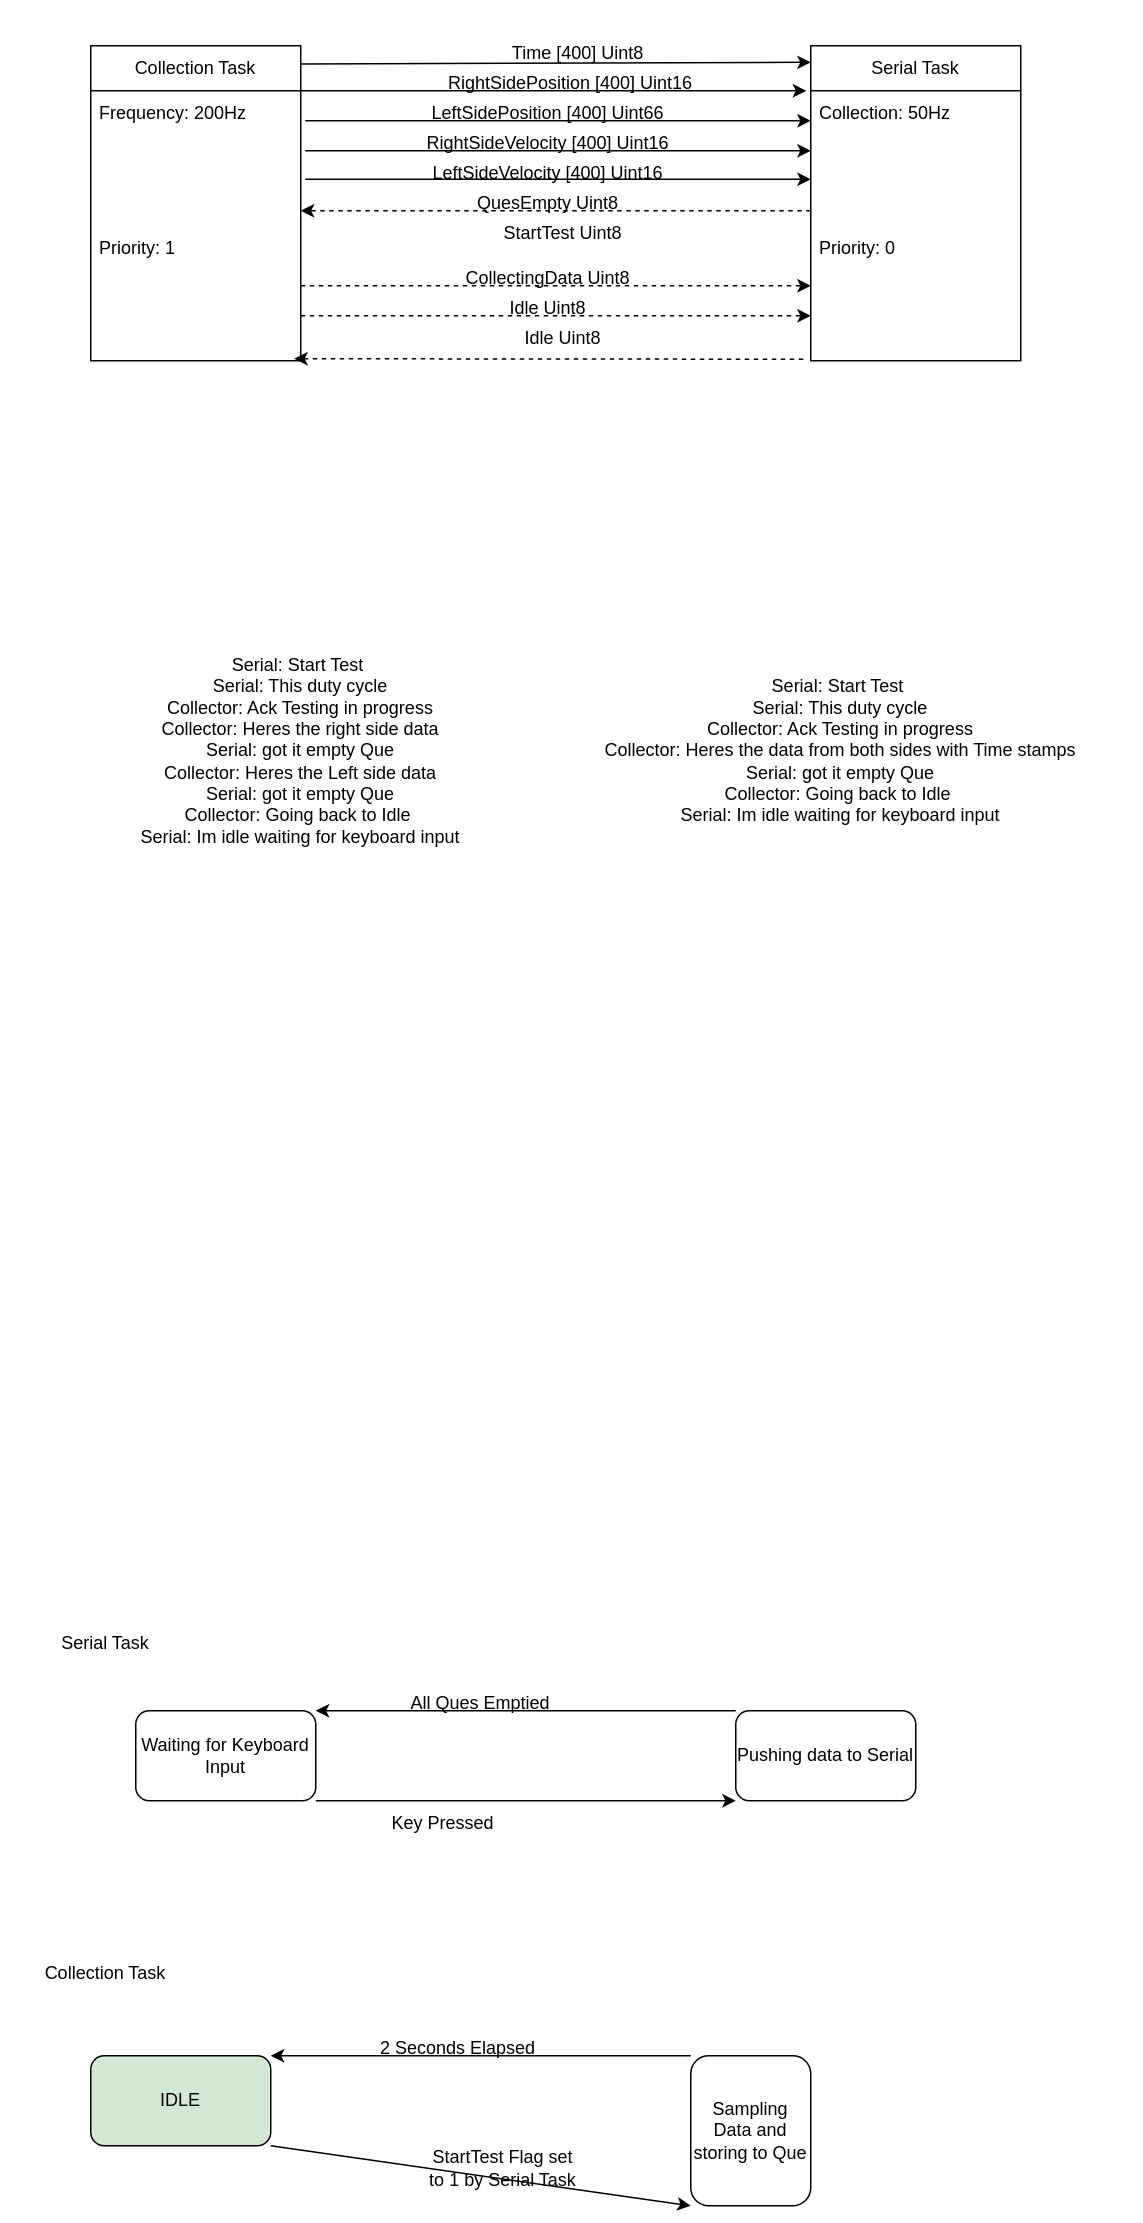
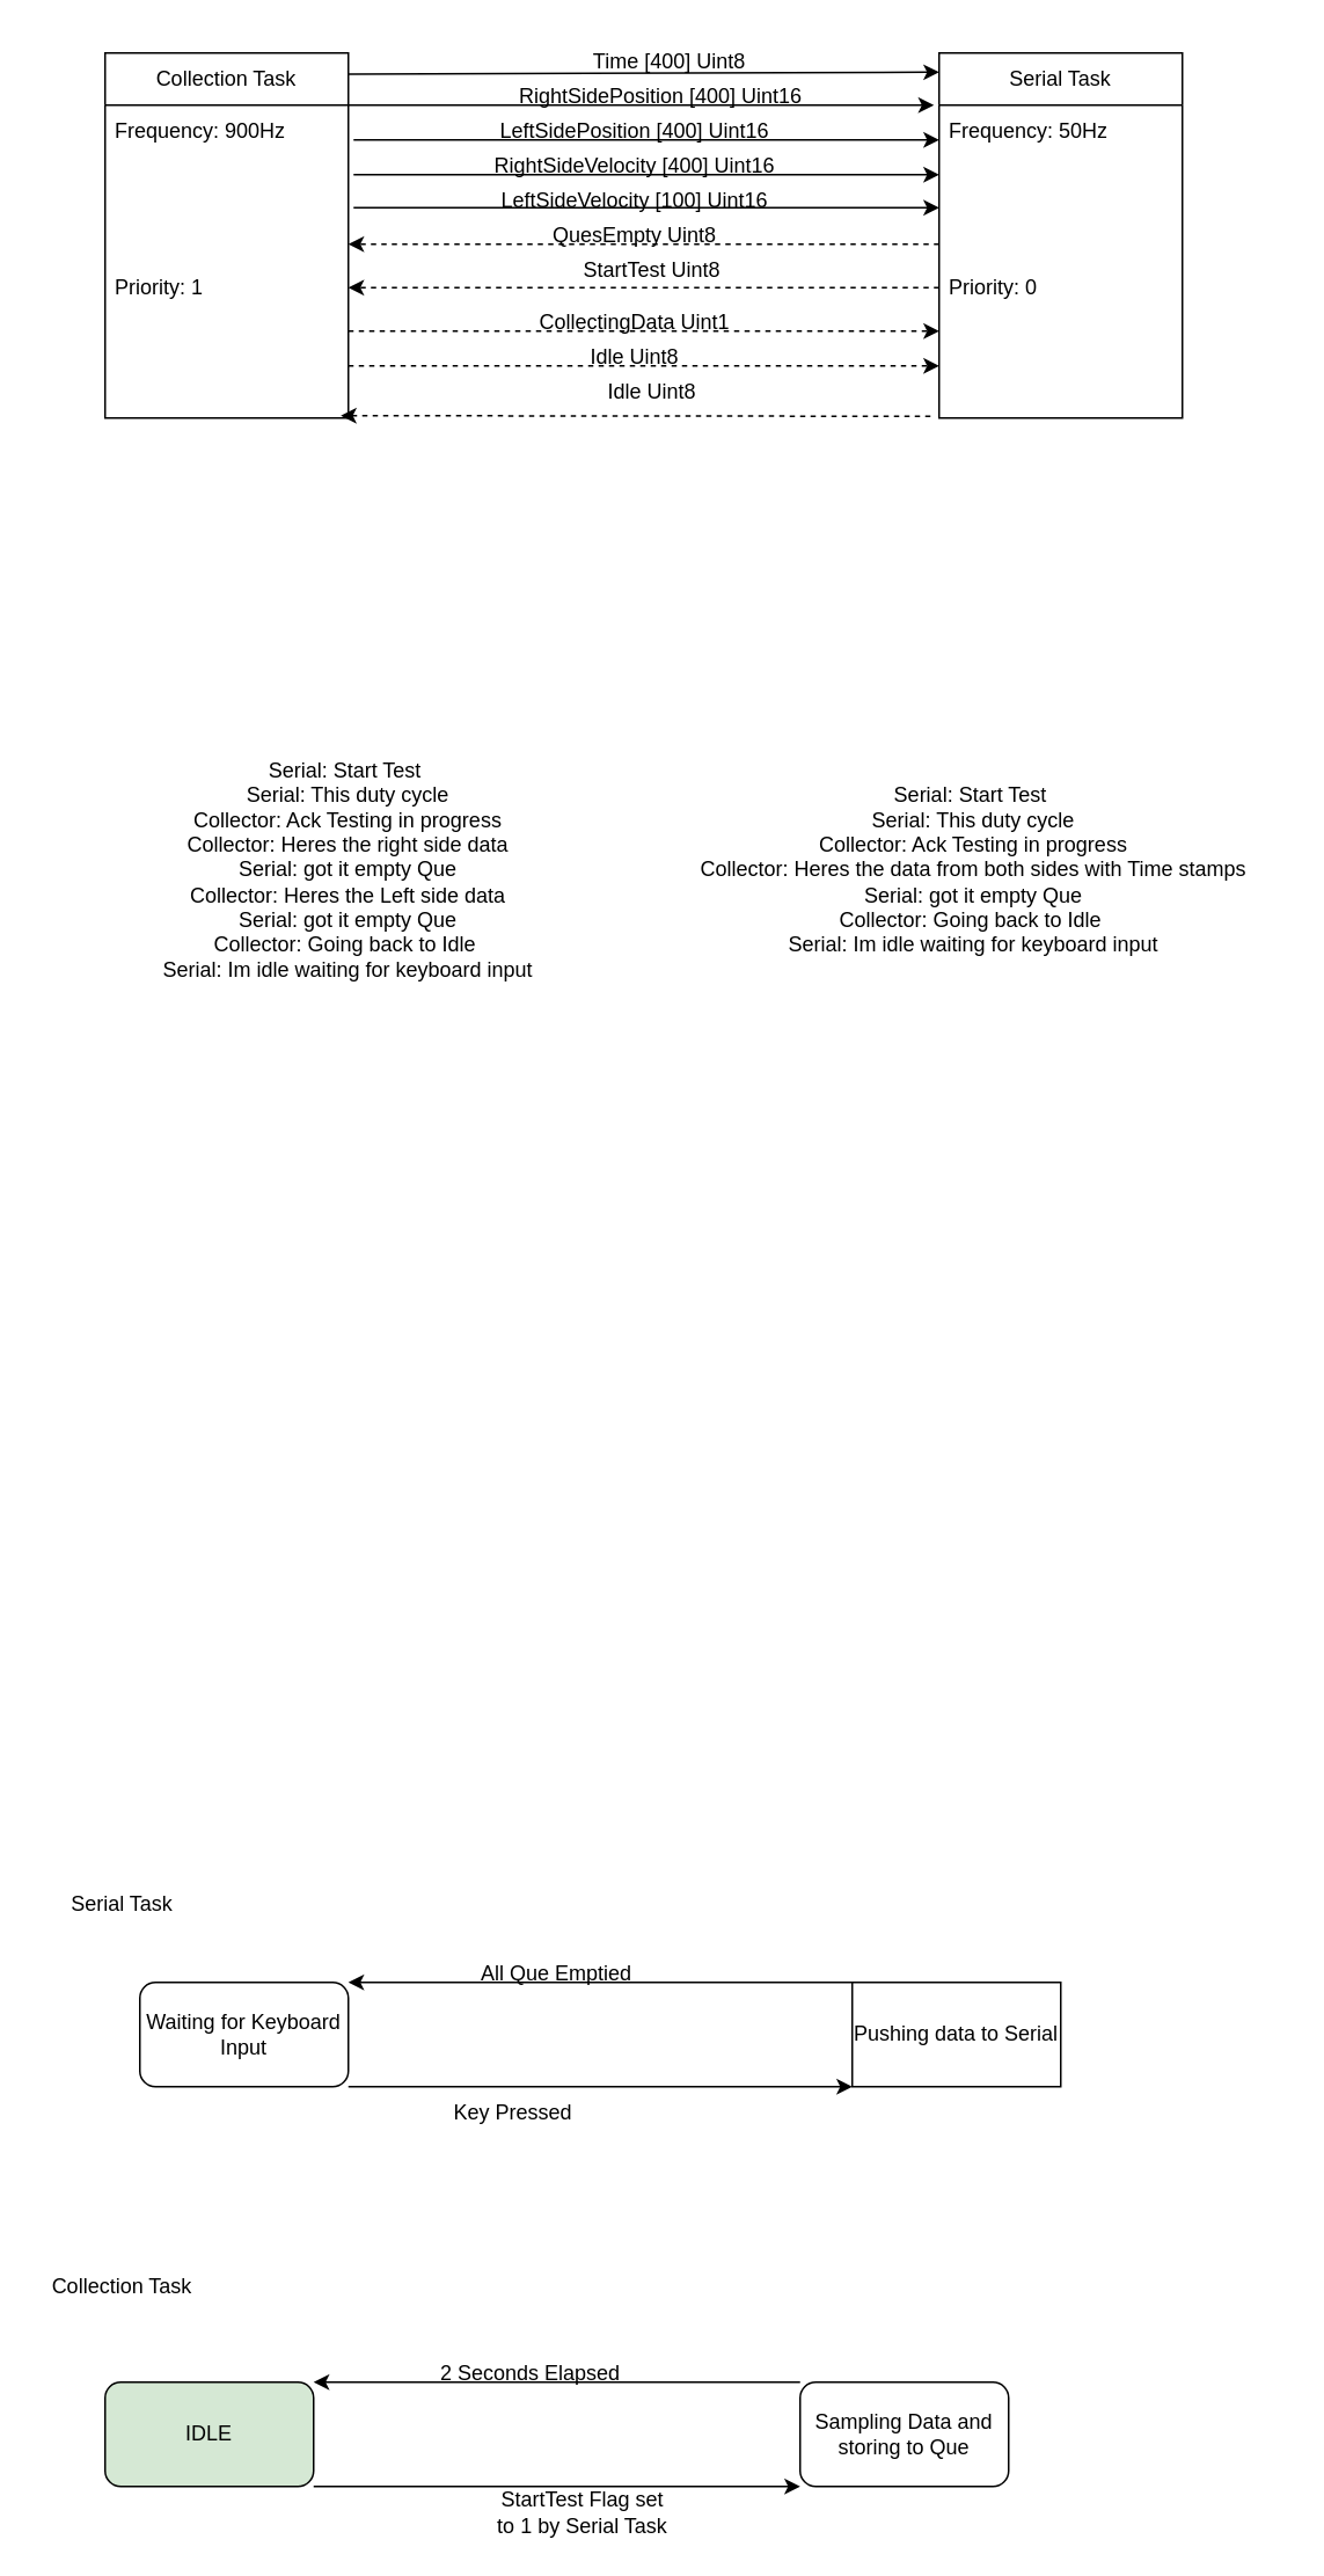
  <mxCell id="0" />
  <mxCell id="1" parent="0" />
  <mxCell id="2" value="Collection Task" style="swimlane;fontStyle=0;childLayout=stackLayout;horizontal=1;startSize=30;horizontalStack=0;resizeParent=1;resizeParentMax=0;resizeLast=0;collapsible=1;marginBottom=0;whiteSpace=wrap;html=1;" vertex="1" parent="1"><mxGeometry x="60" y="30" width="140" height="210" as="geometry" /></mxCell>
- <mxCell id="3" value="Frequency: 200Hz&amp;nbsp;" style="text;strokeColor=none;fillColor=none;align=left;verticalAlign=middle;spacingLeft=4;spacingRight=4;overflow=hidden;points=[[0,0.5],[1,0.5]];portConstraint=eastwest;rotatable=0;whiteSpace=wrap;html=1;" vertex="1" parent="2"><mxGeometry y="30" width="140" height="30" as="geometry" /></mxCell>
+ <mxCell id="3" value="Frequency: 900Hz&amp;nbsp;" style="text;strokeColor=none;fillColor=none;align=left;verticalAlign=middle;spacingLeft=4;spacingRight=4;overflow=hidden;points=[[0,0.5],[1,0.5]];portConstraint=eastwest;rotatable=0;whiteSpace=wrap;html=1;" vertex="1" parent="2"><mxGeometry y="30" width="140" height="30" as="geometry" /></mxCell>
  <mxCell id="4" value="Priority: 1" style="text;strokeColor=none;fillColor=none;align=left;verticalAlign=middle;spacingLeft=4;spacingRight=4;overflow=hidden;points=[[0,0.5],[1,0.5]];portConstraint=eastwest;rotatable=0;whiteSpace=wrap;html=1;" vertex="1" parent="2"><mxGeometry y="60" width="140" height="150" as="geometry" /></mxCell>
  <mxCell id="5" value="Serial Task" style="swimlane;fontStyle=0;childLayout=stackLayout;horizontal=1;startSize=30;horizontalStack=0;resizeParent=1;resizeParentMax=0;resizeLast=0;collapsible=1;marginBottom=0;whiteSpace=wrap;html=1;" vertex="1" parent="1"><mxGeometry x="540" y="30" width="140" height="210" as="geometry" /></mxCell>
- <mxCell id="6" value="Collection: 50Hz&amp;nbsp;" style="text;strokeColor=none;fillColor=none;align=left;verticalAlign=middle;spacingLeft=4;spacingRight=4;overflow=hidden;points=[[0,0.5],[1,0.5]];portConstraint=eastwest;rotatable=0;whiteSpace=wrap;html=1;" vertex="1" parent="5"><mxGeometry y="30" width="140" height="30" as="geometry" /></mxCell>
+ <mxCell id="6" value="Frequency: 50Hz&amp;nbsp;" style="text;strokeColor=none;fillColor=none;align=left;verticalAlign=middle;spacingLeft=4;spacingRight=4;overflow=hidden;points=[[0,0.5],[1,0.5]];portConstraint=eastwest;rotatable=0;whiteSpace=wrap;html=1;" vertex="1" parent="5"><mxGeometry y="30" width="140" height="30" as="geometry" /></mxCell>
  <mxCell id="7" value="Priority: 0" style="text;strokeColor=none;fillColor=none;align=left;verticalAlign=middle;spacingLeft=4;spacingRight=4;overflow=hidden;points=[[0,0.5],[1,0.5]];portConstraint=eastwest;rotatable=0;whiteSpace=wrap;html=1;" vertex="1" parent="5"><mxGeometry y="60" width="140" height="150" as="geometry" /></mxCell>
  <mxCell id="8" value="&lt;div&gt;&lt;br&gt;&lt;/div&gt;Serial: Start Test&amp;nbsp;&lt;div&gt;Serial: This duty cycle&lt;br&gt;&lt;div&gt;Collector: Ack Testing in progress&lt;/div&gt;&lt;div&gt;Collector: Heres the right side data&lt;br&gt;Serial: got it empty Que&lt;br&gt;Collector: Heres the Left side data&lt;br&gt;Serial: got it empty Que&lt;br&gt;Collector: Going back to Idle&amp;nbsp;&lt;br&gt;Serial: Im idle waiting for keyboard input&lt;/div&gt;&lt;div&gt;&lt;br&gt;&lt;/div&gt;&lt;/div&gt;" style="text;html=1;align=center;verticalAlign=middle;whiteSpace=wrap;rounded=0;" vertex="1" parent="1"><mxGeometry x="20" y="410" width="360" height="180" as="geometry" /></mxCell>
  <mxCell id="9" value="&lt;div&gt;&lt;br&gt;&lt;/div&gt;Serial: Start Test&amp;nbsp;&lt;div&gt;Serial: This duty cycle&lt;br&gt;&lt;div&gt;Collector: Ack Testing in progress&lt;/div&gt;&lt;div&gt;Collector: Heres the data from both sides with Time stamps&lt;br&gt;Serial: got it empty Que&lt;br&gt;Collector: Going back to Idle&amp;nbsp;&lt;br&gt;Serial: Im idle waiting for keyboard input&lt;/div&gt;&lt;div&gt;&lt;br&gt;&lt;/div&gt;&lt;/div&gt;" style="text;html=1;align=center;verticalAlign=middle;whiteSpace=wrap;rounded=0;" vertex="1" parent="1"><mxGeometry x="380" y="410" width="360" height="180" as="geometry" /></mxCell>
  <mxCell id="10" value="" style="endArrow=classic;html=1;rounded=0;exitX=0.998;exitY=0.058;exitDx=0;exitDy=0;exitPerimeter=0;" edge="1" parent="1" source="2"><mxGeometry width="50" height="50" relative="1" as="geometry"><mxPoint x="340" y="360" as="sourcePoint" /><mxPoint x="540" y="41" as="targetPoint" /></mxGeometry></mxCell>
  <mxCell id="11" value="" style="endArrow=classic;html=1;rounded=0;exitX=1.021;exitY=0.119;exitDx=0;exitDy=0;exitPerimeter=0;" edge="1" parent="1"><mxGeometry width="50" height="50" relative="1" as="geometry"><mxPoint x="200" y="60" as="sourcePoint" /><mxPoint x="537" y="60" as="targetPoint" /></mxGeometry></mxCell>
  <mxCell id="12" value="" style="endArrow=classic;html=1;rounded=0;exitX=1.021;exitY=0.119;exitDx=0;exitDy=0;exitPerimeter=0;" edge="1" parent="1"><mxGeometry width="50" height="50" relative="1" as="geometry"><mxPoint x="203" y="80" as="sourcePoint" /><mxPoint x="540" y="80" as="targetPoint" /></mxGeometry></mxCell>
  <mxCell id="13" value="" style="endArrow=classic;html=1;rounded=0;exitX=1.021;exitY=0.119;exitDx=0;exitDy=0;exitPerimeter=0;" edge="1" parent="1"><mxGeometry width="50" height="50" relative="1" as="geometry"><mxPoint x="203" y="100" as="sourcePoint" /><mxPoint x="540" y="100" as="targetPoint" /></mxGeometry></mxCell>
  <mxCell id="14" value="" style="endArrow=classic;html=1;rounded=0;exitX=1.021;exitY=0.119;exitDx=0;exitDy=0;exitPerimeter=0;" edge="1" parent="1"><mxGeometry width="50" height="50" relative="1" as="geometry"><mxPoint x="203" y="119" as="sourcePoint" /><mxPoint x="540" y="119" as="targetPoint" /></mxGeometry></mxCell>
  <mxCell id="15" value="Time [400] Uint8" style="text;html=1;align=center;verticalAlign=middle;whiteSpace=wrap;rounded=0;" vertex="1" parent="1"><mxGeometry x="330" y="20" width="110" height="30" as="geometry" /></mxCell>
  <mxCell id="16" value="RightSidePosition [400]&amp;nbsp;Uint16" style="text;html=1;align=center;verticalAlign=middle;whiteSpace=wrap;rounded=0;" vertex="1" parent="1"><mxGeometry x="270" y="40" width="220" height="30" as="geometry" /></mxCell>
- <mxCell id="17" value="LeftSidePosition [400]&amp;nbsp;Uint66" style="text;html=1;align=center;verticalAlign=middle;whiteSpace=wrap;rounded=0;" vertex="1" parent="1"><mxGeometry x="270" y="60" width="190" height="30" as="geometry" /></mxCell>
- <mxCell id="18" value="LeftSideVelocity [400]&amp;nbsp;Uint16" style="text;html=1;align=center;verticalAlign=middle;whiteSpace=wrap;rounded=0;" vertex="1" parent="1"><mxGeometry x="280" y="100" width="170" height="30" as="geometry" /></mxCell>
+ <mxCell id="17" value="LeftSidePosition [400]&amp;nbsp;Uint16" style="text;html=1;align=center;verticalAlign=middle;whiteSpace=wrap;rounded=0;" vertex="1" parent="1"><mxGeometry x="270" y="60" width="190" height="30" as="geometry" /></mxCell>
+ <mxCell id="18" value="LeftSideVelocity [100]&amp;nbsp;Uint16" style="text;html=1;align=center;verticalAlign=middle;whiteSpace=wrap;rounded=0;" vertex="1" parent="1"><mxGeometry x="280" y="100" width="170" height="30" as="geometry" /></mxCell>
  <mxCell id="19" value="RightSideVelocity [400]&amp;nbsp;Uint16" style="text;html=1;align=center;verticalAlign=middle;whiteSpace=wrap;rounded=0;" vertex="1" parent="1"><mxGeometry x="270" y="80" width="190" height="30" as="geometry" /></mxCell>
  <mxCell id="20" value="" style="endArrow=classic;html=1;rounded=0;dashed=1;" edge="1" parent="1"><mxGeometry width="50" height="50" relative="1" as="geometry"><mxPoint x="540" y="140" as="sourcePoint" /><mxPoint x="200" y="140" as="targetPoint" /></mxGeometry></mxCell>
  <mxCell id="21" value="QuesEmpty Uint8" style="text;html=1;align=center;verticalAlign=middle;whiteSpace=wrap;rounded=0;" vertex="1" parent="1"><mxGeometry x="310" y="120" width="110" height="30" as="geometry" /></mxCell>
  <mxCell id="22" value="" style="endArrow=classic;html=1;rounded=0;dashed=1;" edge="1" parent="1"><mxGeometry width="50" height="50" relative="1" as="geometry"><mxPoint x="200" y="190" as="sourcePoint" /><mxPoint x="540" y="190" as="targetPoint" /></mxGeometry></mxCell>
- <mxCell id="23" value="CollectingData Uint8" style="text;html=1;align=center;verticalAlign=middle;whiteSpace=wrap;rounded=0;" vertex="1" parent="1"><mxGeometry x="300" y="170" width="130" height="30" as="geometry" /></mxCell>
+ <mxCell id="23" value="CollectingData Uint1" style="text;html=1;align=center;verticalAlign=middle;whiteSpace=wrap;rounded=0;" vertex="1" parent="1"><mxGeometry x="300" y="170" width="130" height="30" as="geometry" /></mxCell>
+ <mxCell id="24" value="" style="endArrow=classic;html=1;rounded=0;dashed=1;entryX=1;entryY=0.5;entryDx=0;entryDy=0;exitX=0;exitY=0.5;exitDx=0;exitDy=0;" edge="1" parent="1" source="7" target="4"><mxGeometry width="50" height="50" relative="1" as="geometry"><mxPoint x="530" y="165" as="sourcePoint" /><mxPoint x="220" y="160" as="targetPoint" /></mxGeometry></mxCell>
  <mxCell id="25" value="StartTest Uint8" style="text;html=1;align=center;verticalAlign=middle;whiteSpace=wrap;rounded=0;" vertex="1" parent="1"><mxGeometry x="330" y="140" width="90" height="30" as="geometry" /></mxCell>
  <mxCell id="26" value="" style="endArrow=classic;html=1;rounded=0;dashed=1;" edge="1" parent="1"><mxGeometry width="50" height="50" relative="1" as="geometry"><mxPoint x="200" y="210" as="sourcePoint" /><mxPoint x="540" y="210" as="targetPoint" /></mxGeometry></mxCell>
  <mxCell id="27" value="Idle Uint8" style="text;html=1;align=center;verticalAlign=middle;whiteSpace=wrap;rounded=0;" vertex="1" parent="1"><mxGeometry x="300" y="190" width="130" height="30" as="geometry" /></mxCell>
  <mxCell id="28" value="" style="endArrow=classic;html=1;rounded=0;dashed=1;entryX=0.969;entryY=0.991;entryDx=0;entryDy=0;entryPerimeter=0;" edge="1" parent="1" target="4"><mxGeometry width="50" height="50" relative="1" as="geometry"><mxPoint x="535" y="239" as="sourcePoint" /><mxPoint x="305" y="239" as="targetPoint" /></mxGeometry></mxCell>
  <mxCell id="29" value="Idle Uint8" style="text;html=1;align=center;verticalAlign=middle;whiteSpace=wrap;rounded=0;" vertex="1" parent="1"><mxGeometry x="310" y="210" width="130" height="30" as="geometry" /></mxCell>
  <mxCell id="30" value="Serial Task" style="text;html=1;align=center;verticalAlign=middle;whiteSpace=wrap;rounded=0;" vertex="1" parent="1"><mxGeometry x="20" y="1080" width="100" height="30" as="geometry" /></mxCell>
  <mxCell id="31" value="Collection Task" style="text;html=1;align=center;verticalAlign=middle;whiteSpace=wrap;rounded=0;" vertex="1" parent="1"><mxGeometry x="20" y="1300" width="100" height="30" as="geometry" /></mxCell>
- <mxCell id="32" value="Waiting for Keyboard Input" style="rounded=1;whiteSpace=wrap;html=1;" vertex="1" parent="1"><mxGeometry x="90" y="1140" width="120" height="60" as="geometry" /></mxCell>
- <mxCell id="33" value="Pushing data to Serial" style="rounded=1;whiteSpace=wrap;html=1;" vertex="1" parent="1"><mxGeometry x="490" y="1140" width="120" height="60" as="geometry" /></mxCell>
+ <mxCell id="32" value="Waiting for Keyboard Input" style="rounded=1;whiteSpace=wrap;html=1;" vertex="1" parent="1"><mxGeometry x="80" y="1140" width="120" height="60" as="geometry" /></mxCell>
+ <mxCell id="33" value="Pushing data to Serial" style="whiteSpace=wrap;html=1;rounded=0;" vertex="1" parent="1"><mxGeometry x="490" y="1140" width="120" height="60" as="geometry" /></mxCell>
  <mxCell id="34" value="" style="endArrow=classic;html=1;rounded=0;exitX=1;exitY=1;exitDx=0;exitDy=0;entryX=0;entryY=1;entryDx=0;entryDy=0;" edge="1" parent="1" source="32" target="33"><mxGeometry width="50" height="50" relative="1" as="geometry"><mxPoint x="410" y="1100" as="sourcePoint" /><mxPoint x="460" y="1050" as="targetPoint" /></mxGeometry></mxCell>
  <mxCell id="35" value="Key Pressed" style="text;html=1;align=center;verticalAlign=middle;whiteSpace=wrap;rounded=0;" vertex="1" parent="1"><mxGeometry x="245" y="1200" width="100" height="30" as="geometry" /></mxCell>
  <mxCell id="36" value="" style="endArrow=classic;html=1;rounded=0;exitX=0;exitY=0;exitDx=0;exitDy=0;entryX=1;entryY=0;entryDx=0;entryDy=0;" edge="1" parent="1" source="33" target="32"><mxGeometry width="50" height="50" relative="1" as="geometry"><mxPoint x="410" y="1000" as="sourcePoint" /><mxPoint x="460" y="950" as="targetPoint" /></mxGeometry></mxCell>
- <mxCell id="37" value="All Ques Emptied" style="text;html=1;align=center;verticalAlign=middle;whiteSpace=wrap;rounded=0;" vertex="1" parent="1"><mxGeometry x="270" y="1120" width="100" height="30" as="geometry" /></mxCell>
+ <mxCell id="37" value="All Que Emptied" style="text;html=1;align=center;verticalAlign=middle;whiteSpace=wrap;rounded=0;" vertex="1" parent="1"><mxGeometry x="270" y="1120" width="100" height="30" as="geometry" /></mxCell>
  <mxCell id="38" value="IDLE" style="rounded=1;whiteSpace=wrap;html=1;fillColor=#d5e8d4;" vertex="1" parent="1"><mxGeometry x="60" y="1370" width="120" height="60" as="geometry" /></mxCell>
- <mxCell id="39" value="Sampling Data and storing to Que" style="rounded=1;whiteSpace=wrap;html=1;" vertex="1" parent="1"><mxGeometry x="460" y="1370" width="80" height="100" as="geometry" /></mxCell>
+ <mxCell id="39" value="Sampling Data and storing to Que" style="rounded=1;whiteSpace=wrap;html=1;" vertex="1" parent="1"><mxGeometry x="460" y="1370" width="120" height="60" as="geometry" /></mxCell>
  <mxCell id="40" value="" style="endArrow=classic;html=1;rounded=0;exitX=1;exitY=1;exitDx=0;exitDy=0;entryX=0;entryY=1;entryDx=0;entryDy=0;" edge="1" parent="1" source="38" target="39"><mxGeometry width="50" height="50" relative="1" as="geometry"><mxPoint x="380" y="1330" as="sourcePoint" /><mxPoint x="430" y="1280" as="targetPoint" /></mxGeometry></mxCell>
  <mxCell id="41" value="StartTest Flag set to 1 by Serial Task" style="text;html=1;align=center;verticalAlign=middle;whiteSpace=wrap;rounded=0;" vertex="1" parent="1"><mxGeometry x="285" y="1430" width="100" height="30" as="geometry" /></mxCell>
  <mxCell id="42" value="" style="endArrow=classic;html=1;rounded=0;exitX=0;exitY=0;exitDx=0;exitDy=0;entryX=1;entryY=0;entryDx=0;entryDy=0;" edge="1" parent="1" source="39" target="38"><mxGeometry width="50" height="50" relative="1" as="geometry"><mxPoint x="380" y="1230" as="sourcePoint" /><mxPoint x="430" y="1180" as="targetPoint" /></mxGeometry></mxCell>
  <mxCell id="43" value="2 Seconds Elapsed" style="text;html=1;align=center;verticalAlign=middle;whiteSpace=wrap;rounded=0;" vertex="1" parent="1"><mxGeometry x="240" y="1350" width="130" height="30" as="geometry" /></mxCell>
